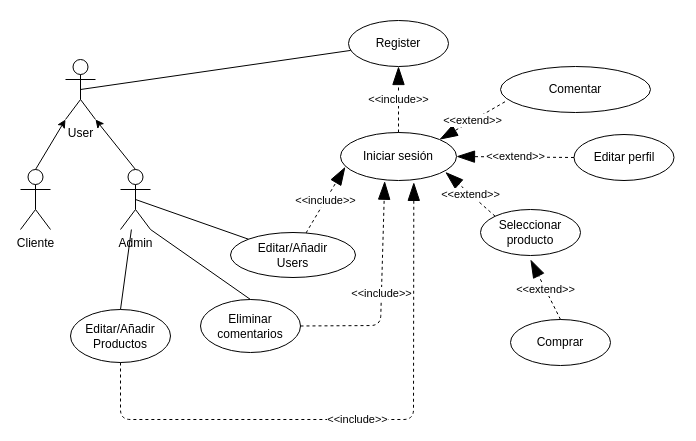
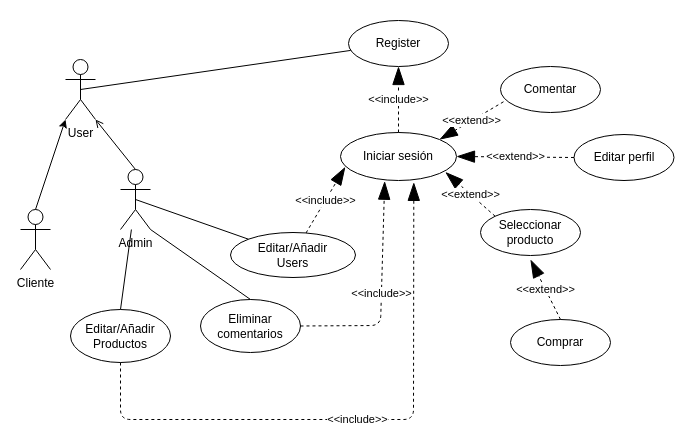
  <mxCell id="0" />
  <mxCell id="1" parent="0" />
  <mxCell id="2" value="User" style="shape=umlActor;verticalLabelPosition=bottom;labelBackgroundColor=#ffffff;verticalAlign=top;html=1;outlineConnect=0;" vertex="1" parent="1"><mxGeometry x="65" y="59" width="30" height="60" as="geometry" /></mxCell>
- <mxCell id="3" value="Cliente" style="shape=umlActor;verticalLabelPosition=bottom;labelBackgroundColor=#ffffff;verticalAlign=top;html=1;outlineConnect=0;" vertex="1" parent="1"><mxGeometry x="20" y="169" width="30" height="60" as="geometry" /></mxCell>
+ <mxCell id="3" value="Cliente" style="shape=umlActor;verticalLabelPosition=bottom;labelBackgroundColor=#ffffff;verticalAlign=top;html=1;outlineConnect=0;" vertex="1" parent="1"><mxGeometry x="20" y="209" width="30" height="60" as="geometry" /></mxCell>
  <mxCell id="4" value="Admin" style="shape=umlActor;verticalLabelPosition=bottom;labelBackgroundColor=#ffffff;verticalAlign=top;html=1;outlineConnect=0;" vertex="1" parent="1"><mxGeometry x="120" y="169" width="30" height="60" as="geometry" /></mxCell>
  <mxCell id="5" value="" style="endArrow=classic;html=1;exitX=0.5;exitY=0;exitDx=0;exitDy=0;exitPerimeter=0;entryX=0;entryY=1;entryDx=0;entryDy=0;entryPerimeter=0;" edge="1" parent="1" source="3" target="2"><mxGeometry width="50" height="50" relative="1" as="geometry"><mxPoint x="-50" y="159" as="sourcePoint" /><mxPoint x="0" y="109" as="targetPoint" /></mxGeometry></mxCell>
- <mxCell id="6" value="" style="endArrow=classic;html=1;exitX=0.5;exitY=0;exitDx=0;exitDy=0;exitPerimeter=0;entryX=1;entryY=1;entryDx=0;entryDy=0;entryPerimeter=0;" edge="1" parent="1" source="4" target="2"><mxGeometry width="50" height="50" relative="1" as="geometry"><mxPoint x="170" y="169" as="sourcePoint" /><mxPoint x="220" y="119" as="targetPoint" /></mxGeometry></mxCell>
+ <mxCell id="6" value="" style="endArrow=open;html=1;exitX=0.5;exitY=0;exitDx=0;exitDy=0;exitPerimeter=0;entryX=1;entryY=1;entryDx=0;entryDy=0;entryPerimeter=0;" edge="1" parent="1" source="4" target="2"><mxGeometry width="50" height="50" relative="1" as="geometry"><mxPoint x="170" y="169" as="sourcePoint" /><mxPoint x="220" y="119" as="targetPoint" /></mxGeometry></mxCell>
  <mxCell id="7" value="Iniciar sesión" style="ellipse;whiteSpace=wrap;html=1;" vertex="1" parent="1"><mxGeometry x="340" y="132" width="116" height="48" as="geometry" /></mxCell>
  <mxCell id="8" value="" style="endArrow=none;html=1;exitX=0.5;exitY=0.5;exitDx=0;exitDy=0;exitPerimeter=0;" edge="1" parent="1" source="2" target="9"><mxGeometry width="50" height="50" relative="1" as="geometry"><mxPoint x="290" y="169" as="sourcePoint" /><mxPoint x="340" y="119" as="targetPoint" /></mxGeometry></mxCell>
  <mxCell id="9" value="Register" style="ellipse;whiteSpace=wrap;html=1;" vertex="1" parent="1"><mxGeometry x="348" y="20" width="100" height="46" as="geometry" /></mxCell>
  <mxCell id="10" value="&amp;lt;&amp;lt;include&amp;gt;&amp;gt;" style="endArrow=blockThin;endSize=16;endFill=1;html=1;dashed=1;exitX=0.5;exitY=0;exitDx=0;exitDy=0;entryX=0.5;entryY=1;entryDx=0;entryDy=0;" edge="1" parent="1" source="7" target="9"><mxGeometry width="160" relative="1" as="geometry"><mxPoint x="390" y="213.643" as="sourcePoint" /><mxPoint x="550" y="213.643" as="targetPoint" /></mxGeometry></mxCell>
- <mxCell id="11" value="Comentar" style="ellipse;whiteSpace=wrap;html=1;" vertex="1" parent="1"><mxGeometry x="500" y="66" width="150" height="46" as="geometry" /></mxCell>
+ <mxCell id="11" value="Comentar" style="ellipse;whiteSpace=wrap;html=1;" vertex="1" parent="1"><mxGeometry x="500" y="66" width="100" height="46" as="geometry" /></mxCell>
  <mxCell id="12" value="Seleccionar producto" style="ellipse;whiteSpace=wrap;html=1;" vertex="1" parent="1"><mxGeometry x="480" y="209" width="100" height="46" as="geometry" /></mxCell>
  <mxCell id="13" value="Editar perfil" style="ellipse;whiteSpace=wrap;html=1;" vertex="1" parent="1"><mxGeometry x="573.5" y="134" width="100" height="46" as="geometry" /></mxCell>
  <mxCell id="14" value="&amp;lt;&amp;lt;extend&amp;gt;&amp;gt;" style="endArrow=blockThin;endSize=16;endFill=1;html=1;dashed=1;exitX=0.03;exitY=0.767;exitDx=0;exitDy=0;entryX=1;entryY=0;entryDx=0;entryDy=0;exitPerimeter=0;" edge="1" parent="1" source="11" target="7"><mxGeometry width="160" relative="1" as="geometry"><mxPoint x="367.5" y="235.643" as="sourcePoint" /><mxPoint x="410" y="189" as="targetPoint" /></mxGeometry></mxCell>
  <mxCell id="15" value="&amp;lt;&amp;lt;extend&amp;gt;&amp;gt;" style="endArrow=blockThin;endSize=16;endFill=1;html=1;dashed=1;exitX=0;exitY=0;exitDx=0;exitDy=0;entryX=0.904;entryY=0.824;entryDx=0;entryDy=0;entryPerimeter=0;" edge="1" parent="1" source="12" target="7"><mxGeometry width="160" relative="1" as="geometry"><mxPoint x="501" y="220.143" as="sourcePoint" /><mxPoint x="501" y="156.143" as="targetPoint" /></mxGeometry></mxCell>
  <mxCell id="16" value="&amp;lt;&amp;lt;extend&amp;gt;&amp;gt;" style="endArrow=blockThin;endSize=16;endFill=1;html=1;dashed=1;exitX=0;exitY=0.5;exitDx=0;exitDy=0;entryX=1;entryY=0.5;entryDx=0;entryDy=0;" edge="1" parent="1" source="13" target="7"><mxGeometry width="160" relative="1" as="geometry"><mxPoint x="504.571" y="225.571" as="sourcePoint" /><mxPoint x="454.857" y="181.571" as="targetPoint" /></mxGeometry></mxCell>
  <mxCell id="17" value="Comprar" style="ellipse;whiteSpace=wrap;html=1;" vertex="1" parent="1"><mxGeometry x="510" y="319" width="100" height="46" as="geometry" /></mxCell>
  <mxCell id="18" value="&amp;lt;&amp;lt;extend&amp;gt;&amp;gt;" style="endArrow=blockThin;endSize=16;endFill=1;html=1;dashed=1;exitX=0.5;exitY=0;exitDx=0;exitDy=0;" edge="1" parent="1" source="17"><mxGeometry width="160" relative="1" as="geometry"><mxPoint x="583.429" y="167.286" as="sourcePoint" /><mxPoint x="530" y="259" as="targetPoint" /></mxGeometry></mxCell>
  <mxCell id="19" value="Editar/Añadir&lt;br&gt;Productos&lt;br&gt;" style="ellipse;whiteSpace=wrap;html=1;" vertex="1" parent="1"><mxGeometry x="70" y="309" width="100" height="53" as="geometry" /></mxCell>
  <mxCell id="20" value="Editar/Añadir&lt;br&gt;Users&lt;br&gt;" style="ellipse;whiteSpace=wrap;html=1;" vertex="1" parent="1"><mxGeometry x="230" y="232" width="125" height="45" as="geometry" /></mxCell>
  <mxCell id="21" value="Eliminar comentarios&lt;br&gt;" style="ellipse;whiteSpace=wrap;html=1;" vertex="1" parent="1"><mxGeometry x="200" y="299" width="100" height="53" as="geometry" /></mxCell>
  <mxCell id="22" value="" style="endArrow=none;html=1;entryX=0.5;entryY=0;entryDx=0;entryDy=0;" edge="1" parent="1" source="4" target="19"><mxGeometry width="50" height="50" relative="1" as="geometry"><mxPoint x="35.143" y="228.786" as="sourcePoint" /><mxPoint x="295.143" y="295.643" as="targetPoint" /></mxGeometry></mxCell>
  <mxCell id="23" value="" style="endArrow=none;html=1;entryX=0.5;entryY=0;entryDx=0;entryDy=0;exitX=1;exitY=1;exitDx=0;exitDy=0;exitPerimeter=0;" edge="1" parent="1" source="4" target="21"><mxGeometry width="50" height="50" relative="1" as="geometry"><mxPoint x="145" y="239" as="sourcePoint" /><mxPoint x="145" y="319.286" as="targetPoint" /></mxGeometry></mxCell>
  <mxCell id="24" value="" style="endArrow=none;html=1;entryX=0;entryY=0;entryDx=0;entryDy=0;exitX=0.5;exitY=0.5;exitDx=0;exitDy=0;exitPerimeter=0;" edge="1" parent="1" source="4" target="20"><mxGeometry width="50" height="50" relative="1" as="geometry"><mxPoint x="159.857" y="239.286" as="sourcePoint" /><mxPoint x="259.857" y="319.286" as="targetPoint" /></mxGeometry></mxCell>
  <mxCell id="25" value="&amp;lt;&amp;lt;include&amp;gt;&amp;gt;" style="endArrow=blockThin;endSize=16;endFill=1;html=1;dashed=1;entryX=0.041;entryY=0.717;entryDx=0;entryDy=0;entryPerimeter=0;" edge="1" parent="1" source="20" target="7"><mxGeometry width="160" relative="1" as="geometry"><mxPoint x="249.857" y="205.143" as="sourcePoint" /><mxPoint x="275" y="137.714" as="targetPoint" /></mxGeometry></mxCell>
  <mxCell id="26" value="&amp;lt;&amp;lt;include&amp;gt;&amp;gt;" style="endArrow=blockThin;endSize=16;endFill=1;html=1;dashed=1;entryX=0.381;entryY=1.015;entryDx=0;entryDy=0;entryPerimeter=0;exitX=1;exitY=0.5;exitDx=0;exitDy=0;" edge="1" parent="1" source="21" target="7"><mxGeometry width="160" relative="1" as="geometry"><mxPoint x="307.432" y="243.663" as="sourcePoint" /><mxPoint x="354.714" y="176.429" as="targetPoint" /><Array as="points"><mxPoint x="380" y="325" /></Array></mxGeometry></mxCell>
  <mxCell id="27" value="&amp;lt;&amp;lt;include&amp;gt;&amp;gt;" style="endArrow=blockThin;endSize=16;endFill=1;html=1;dashed=1;entryX=0.632;entryY=1.039;entryDx=0;entryDy=0;entryPerimeter=0;exitX=0.5;exitY=1;exitDx=0;exitDy=0;" edge="1" parent="1" source="19" target="7"><mxGeometry width="160" relative="1" as="geometry"><mxPoint x="307.432" y="243.663" as="sourcePoint" /><mxPoint x="354.714" y="176.429" as="targetPoint" /><Array as="points"><mxPoint x="120" y="419" /><mxPoint x="413" y="419" /></Array></mxGeometry></mxCell>
